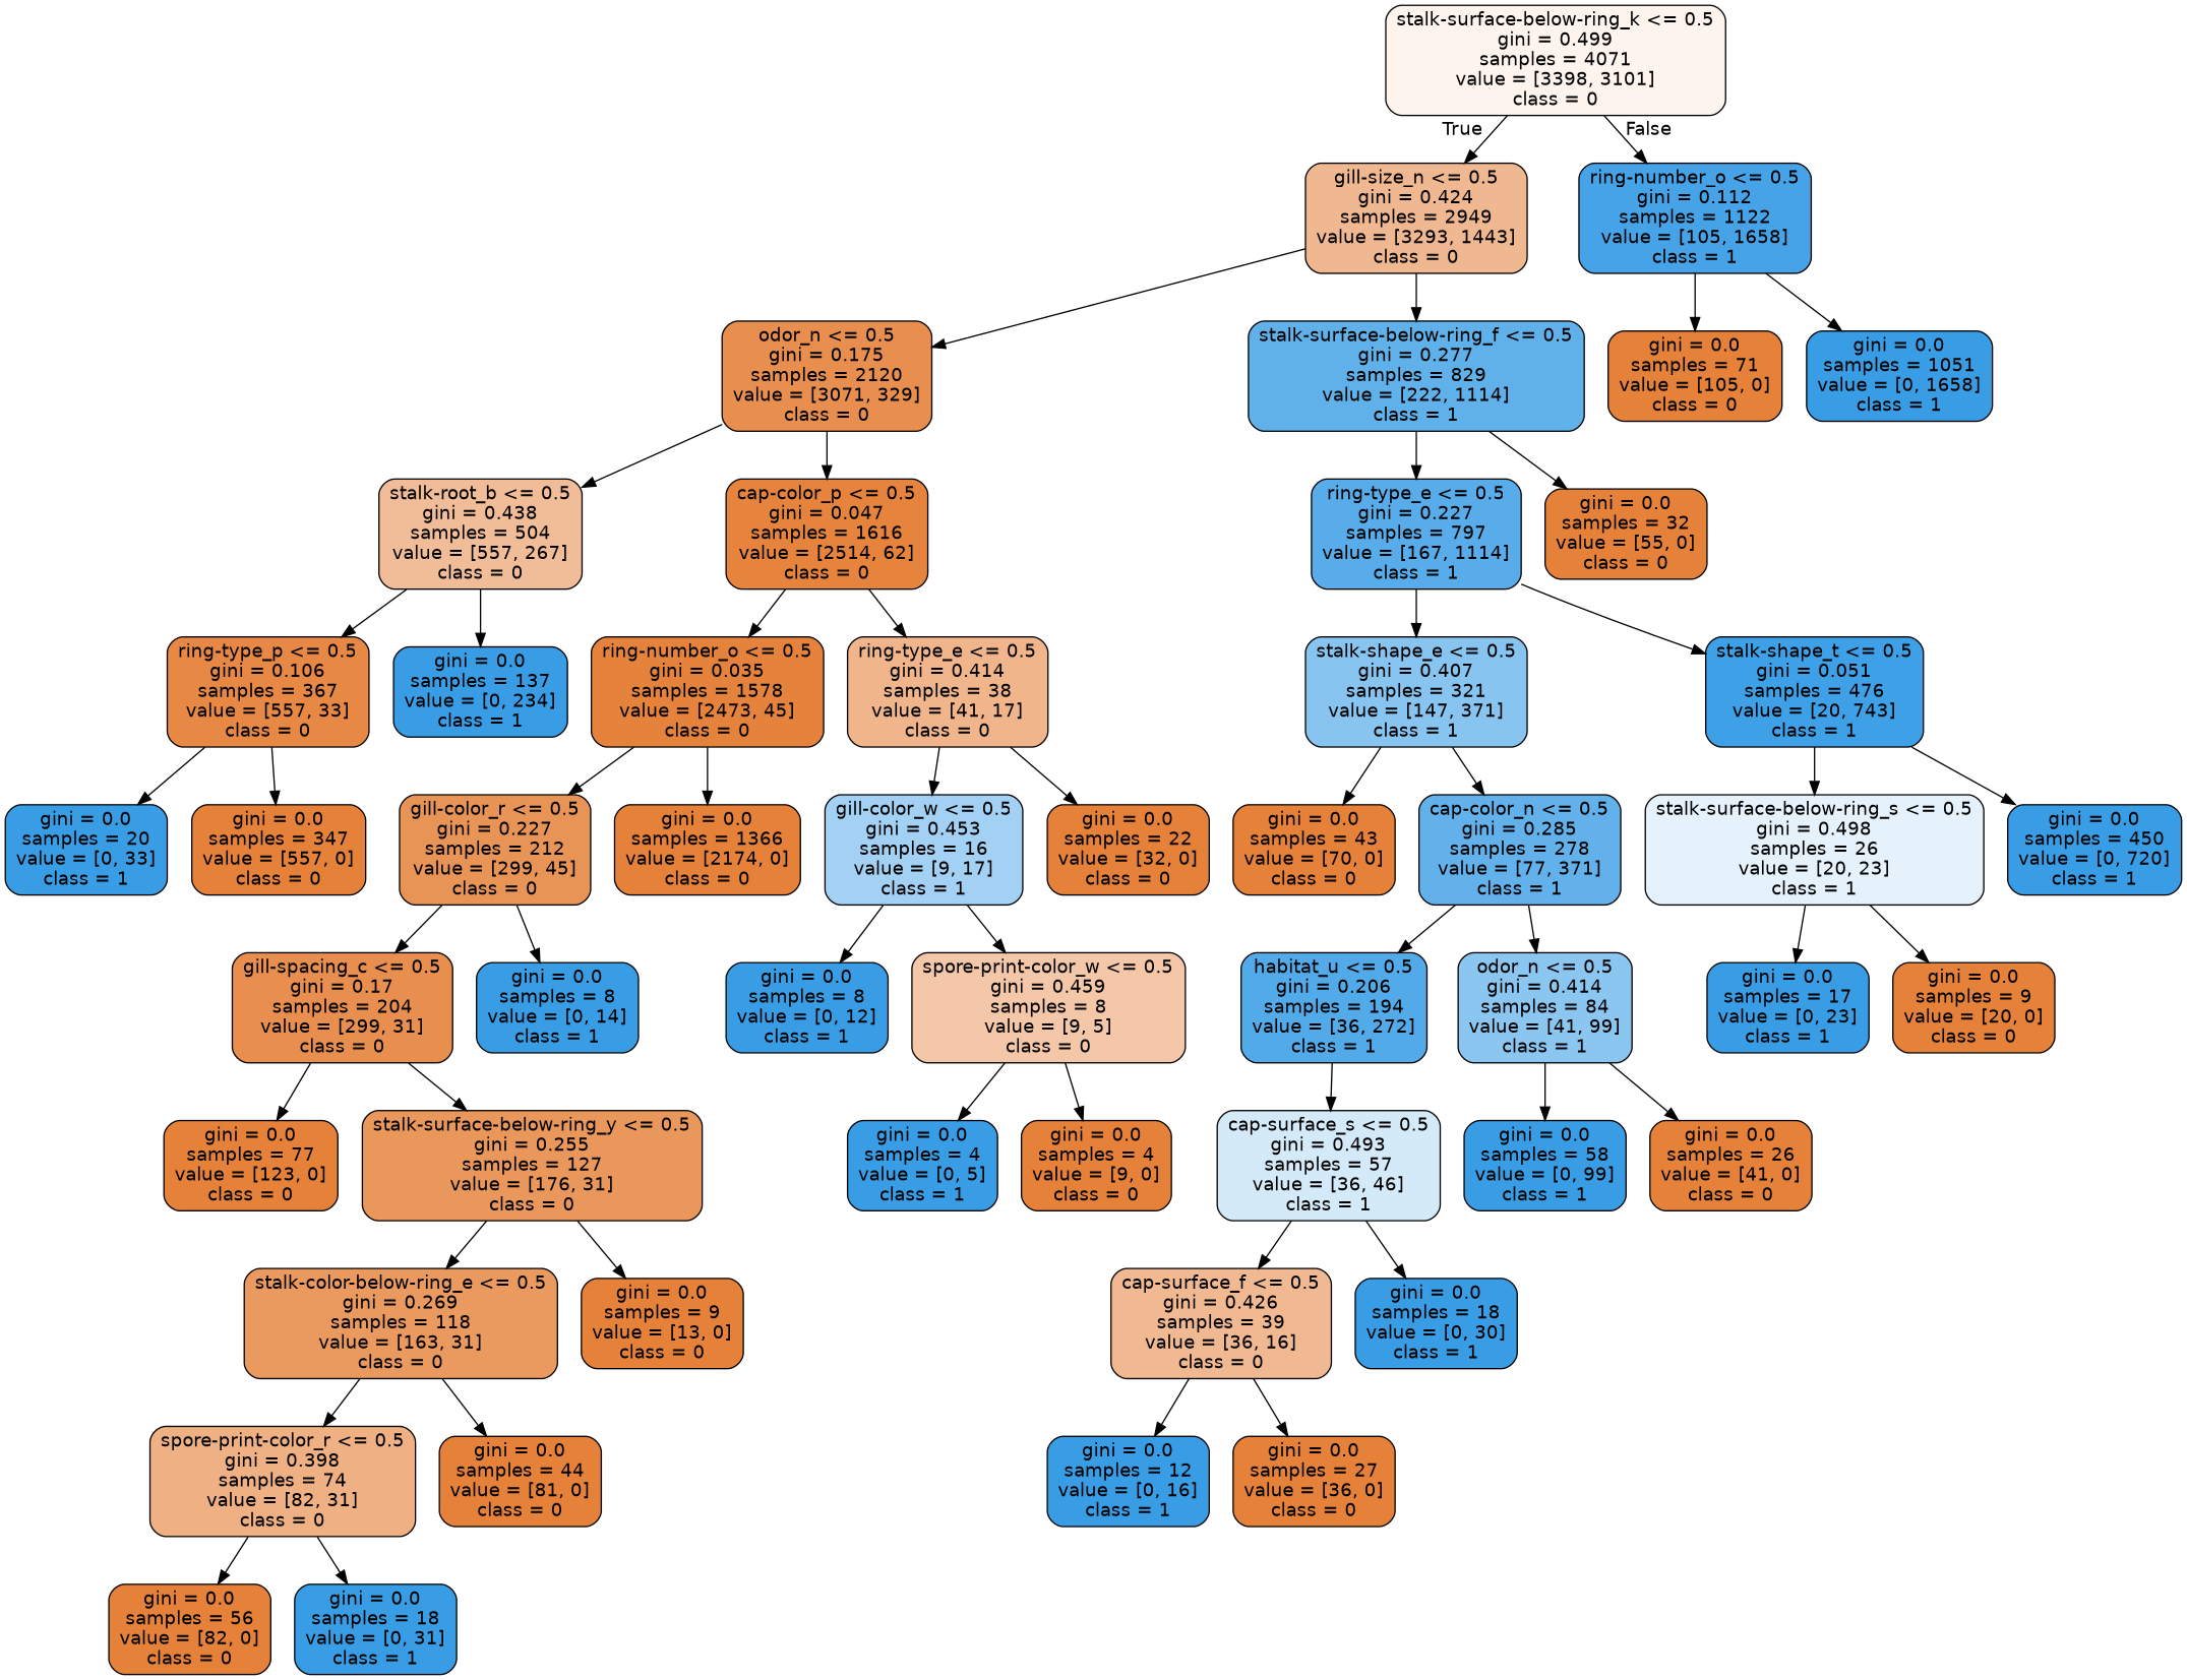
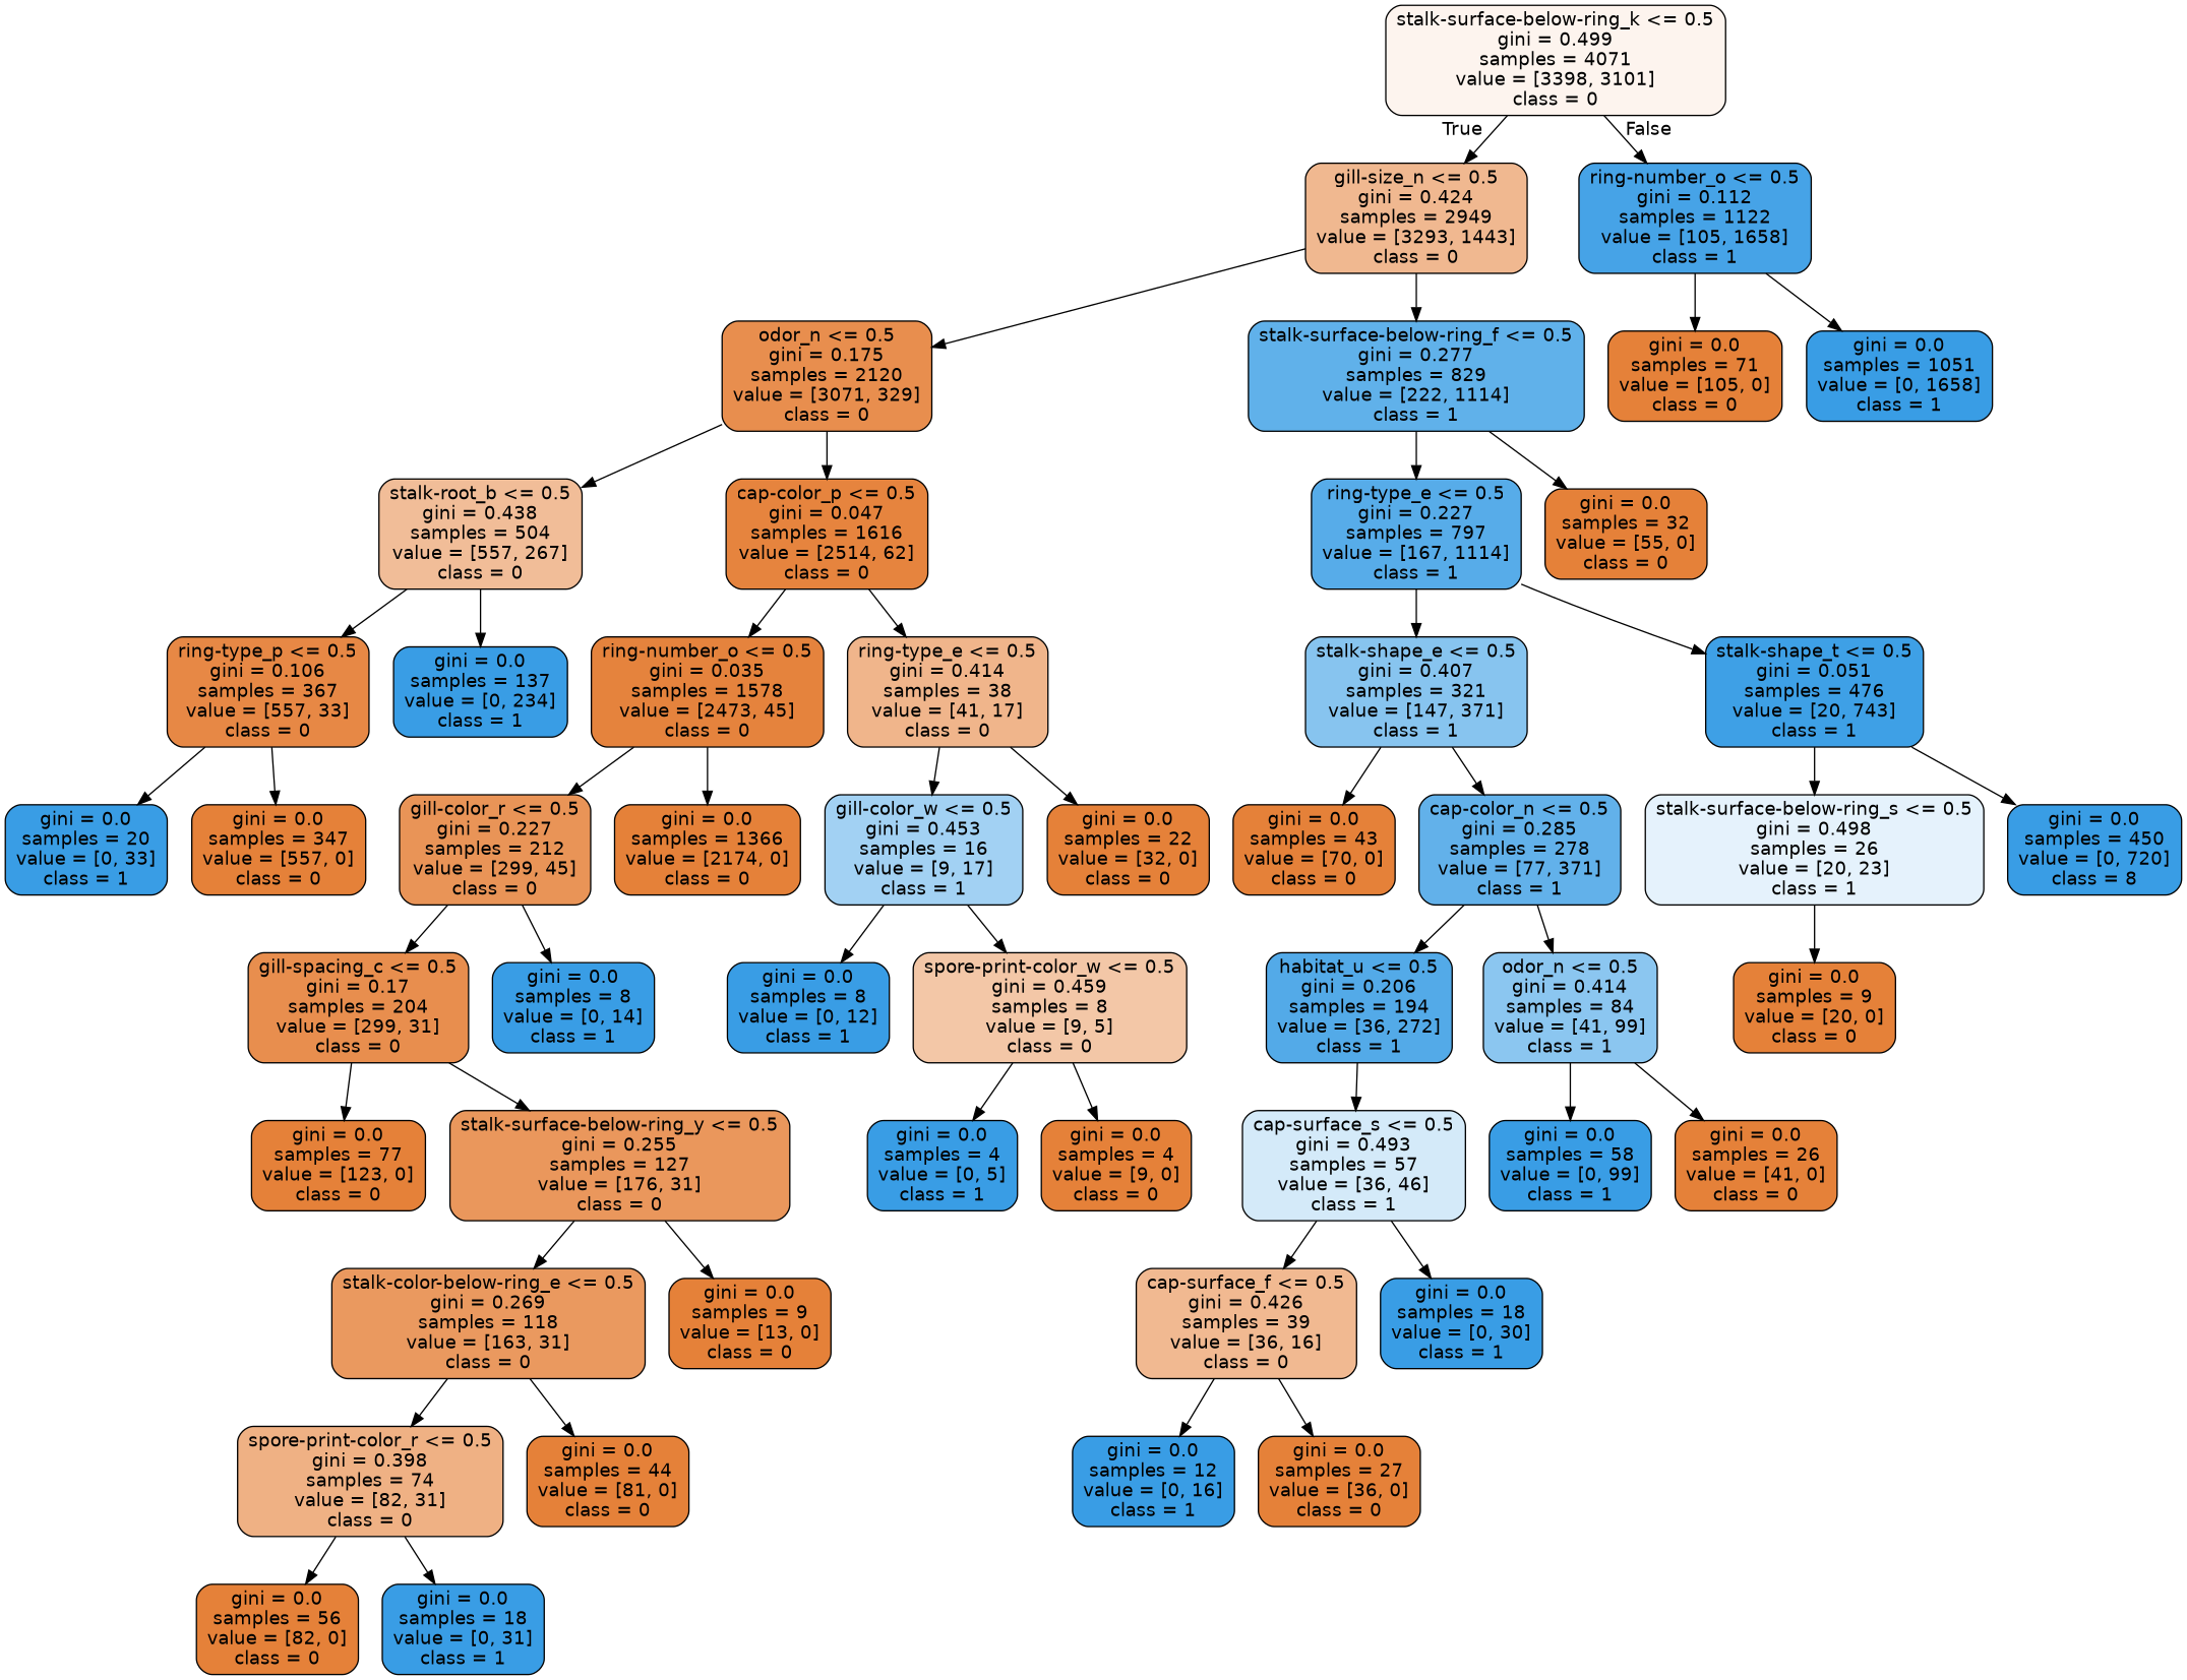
  digraph {
    node [color=black fillcolor="#e58139" fontname=helvetica shape=box style="filled, rounded"]
    edge [fontname=helvetica]
    n1 [fillcolor="#fdf4ee" label="stalk-surface-below-ring_k <= 0.5\ngini = 0.499\nsamples = 4071\nvalue = [3398, 3101]\nclass = 0"]
    n2 [fillcolor="#f0b890" label="gill-size_n <= 0.5\ngini = 0.424\nsamples = 2949\nvalue = [3293, 1443]\nclass = 0"]
    n3 [fillcolor="#46a3e7" label="ring-number_o <= 0.5\ngini = 0.112\nsamples = 1122\nvalue = [105, 1658]\nclass = 1"]
    n4 [fillcolor="#e88e4e" label="odor_n <= 0.5\ngini = 0.175\nsamples = 2120\nvalue = [3071, 329]\nclass = 0"]
    n5 [fillcolor="#60b1ea" label="stalk-surface-below-ring_f <= 0.5\ngini = 0.277\nsamples = 829\nvalue = [222, 1114]\nclass = 1"]
    n6 [label="gini = 0.0\nsamples = 71\nvalue = [105, 0]\nclass = 0"]
    n7 [fillcolor="#399de5" label="gini = 0.0\nsamples = 1051\nvalue = [0, 1658]\nclass = 1"]
    n8 [fillcolor="#f1bd98" label="stalk-root_b <= 0.5\ngini = 0.438\nsamples = 504\nvalue = [557, 267]\nclass = 0"]
    n9 [fillcolor="#e6843e" label="cap-color_p <= 0.5\ngini = 0.047\nsamples = 1616\nvalue = [2514, 62]\nclass = 0"]
    n10 [fillcolor="#57ace9" label="ring-type_e <= 0.5\ngini = 0.227\nsamples = 797\nvalue = [167, 1114]\nclass = 1"]
    n11 [label="gini = 0.0\nsamples = 32\nvalue = [55, 0]\nclass = 0"]
    n12 [fillcolor="#e78845" label="ring-type_p <= 0.5\ngini = 0.106\nsamples = 367\nvalue = [557, 33]\nclass = 0"]
    n13 [fillcolor="#399de5" label="gini = 0.0\nsamples = 137\nvalue = [0, 234]\nclass = 1"]
    n14 [fillcolor="#e5833d" label="ring-number_o <= 0.5\ngini = 0.035\nsamples = 1578\nvalue = [2473, 45]\nclass = 0"]
    n15 [fillcolor="#f0b58b" label="ring-type_e <= 0.5\ngini = 0.414\nsamples = 38\nvalue = [41, 17]\nclass = 0"]
    n16 [fillcolor="#399de5" label="gini = 0.0\nsamples = 20\nvalue = [0, 33]\nclass = 1"]
    n17 [label="gini = 0.0\nsamples = 347\nvalue = [557, 0]\nclass = 0"]
    n18 [fillcolor="#e99457" label="gill-color_r <= 0.5\ngini = 0.227\nsamples = 212\nvalue = [299, 45]\nclass = 0"]
    n19 [label="gini = 0.0\nsamples = 1366\nvalue = [2174, 0]\nclass = 0"]
    n20 [fillcolor="#a2d1f3" label="gill-color_w <= 0.5\ngini = 0.453\nsamples = 16\nvalue = [9, 17]\nclass = 1"]
    n21 [label="gini = 0.0\nsamples = 22\nvalue = [32, 0]\nclass = 0"]
    n22 [fillcolor="#e88e4e" label="gill-spacing_c <= 0.5\ngini = 0.17\nsamples = 204\nvalue = [299, 31]\nclass = 0"]
    n23 [fillcolor="#399de5" label="gini = 0.0\nsamples = 8\nvalue = [0, 14]\nclass = 1"]
    n24 [label="gini = 0.0\nsamples = 77\nvalue = [123, 0]\nclass = 0"]
    n25 [fillcolor="#ea975c" label="stalk-surface-below-ring_y <= 0.5\ngini = 0.255\nsamples = 127\nvalue = [176, 31]\nclass = 0"]
    n26 [fillcolor="#ea995f" label="stalk-color-below-ring_e <= 0.5\ngini = 0.269\nsamples = 118\nvalue = [163, 31]\nclass = 0"]
    n27 [label="gini = 0.0\nsamples = 9\nvalue = [13, 0]\nclass = 0"]
    n28 [fillcolor="#efb184" label="spore-print-color_r <= 0.5\ngini = 0.398\nsamples = 74\nvalue = [82, 31]\nclass = 0"]
    n29 [label="gini = 0.0\nsamples = 44\nvalue = [81, 0]\nclass = 0"]
    n30 [label="gini = 0.0\nsamples = 56\nvalue = [82, 0]\nclass = 0"]
    n31 [fillcolor="#399de5" label="gini = 0.0\nsamples = 18\nvalue = [0, 31]\nclass = 1"]
    n32 [fillcolor="#399de5" label="gini = 0.0\nsamples = 8\nvalue = [0, 12]\nclass = 1"]
    n33 [fillcolor="#f3c7a7" label="spore-print-color_w <= 0.5\ngini = 0.459\nsamples = 8\nvalue = [9, 5]\nclass = 0"]
    n34 [fillcolor="#399de5" label="gini = 0.0\nsamples = 4\nvalue = [0, 5]\nclass = 1"]
    n35 [label="gini = 0.0\nsamples = 4\nvalue = [9, 0]\nclass = 0"]
    n36 [fillcolor="#87c4ef" label="stalk-shape_e <= 0.5\ngini = 0.407\nsamples = 321\nvalue = [147, 371]\nclass = 1"]
    n37 [fillcolor="#3ea0e6" label="stalk-shape_t <= 0.5\ngini = 0.051\nsamples = 476\nvalue = [20, 743]\nclass = 1"]
    n38 [label="gini = 0.0\nsamples = 43\nvalue = [70, 0]\nclass = 0"]
    n39 [fillcolor="#62b1ea" label="cap-color_n <= 0.5\ngini = 0.285\nsamples = 278\nvalue = [77, 371]\nclass = 1"]
    n40 [fillcolor="#e5f2fc" label="stalk-surface-below-ring_s <= 0.5\ngini = 0.498\nsamples = 26\nvalue = [20, 23]\nclass = 1"]
-   n41 [fillcolor="#399de5" label="gini = 0.0\nsamples = 450\nvalue = [0, 720]\nclass = 1"]
+   n41 [fillcolor="#399de5" label="gini = 0.0\nsamples = 450\nvalue = [0, 720]\nclass = 8"]
    n42 [fillcolor="#53aae8" label="habitat_u <= 0.5\ngini = 0.206\nsamples = 194\nvalue = [36, 272]\nclass = 1"]
    n43 [fillcolor="#8bc6f0" label="odor_n <= 0.5\ngini = 0.414\nsamples = 84\nvalue = [41, 99]\nclass = 1"]
    n44 [fillcolor="#d4eaf9" label="cap-surface_s <= 0.5\ngini = 0.493\nsamples = 57\nvalue = [36, 46]\nclass = 1"]
    n45 [fillcolor="#399de5" label="gini = 0.0\nsamples = 58\nvalue = [0, 99]\nclass = 1"]
    n46 [label="gini = 0.0\nsamples = 26\nvalue = [41, 0]\nclass = 0"]
    n47 [fillcolor="#f1b991" label="cap-surface_f <= 0.5\ngini = 0.426\nsamples = 39\nvalue = [36, 16]\nclass = 0"]
    n48 [fillcolor="#399de5" label="gini = 0.0\nsamples = 18\nvalue = [0, 30]\nclass = 1"]
    n49 [fillcolor="#399de5" label="gini = 0.0\nsamples = 12\nvalue = [0, 16]\nclass = 1"]
    n50 [label="gini = 0.0\nsamples = 27\nvalue = [36, 0]\nclass = 0"]
-   n51 [fillcolor="#399de5" label="gini = 0.0\nsamples = 17\nvalue = [0, 23]\nclass = 1"]
    n52 [label="gini = 0.0\nsamples = 9\nvalue = [20, 0]\nclass = 0"]
    n1 -> n2 [headlabel=True labelangle=45 labeldistance=2.5]
    n1 -> n3 [headlabel=False labelangle=-45 labeldistance=2.5]
    n2 -> n4
    n2 -> n5
    n3 -> n6
    n3 -> n7
    n4 -> n8
    n4 -> n9
    n5 -> n10
    n5 -> n11
    n8 -> n12
    n8 -> n13
    n9 -> n14
    n9 -> n15
    n10 -> n36
    n10 -> n37
    n12 -> n16
    n12 -> n17
    n14 -> n18
    n14 -> n19
    n15 -> n20
    n15 -> n21
    n18 -> n22
    n18 -> n23
    n20 -> n32
    n20 -> n33
    n22 -> n24
    n22 -> n25
    n25 -> n26
    n25 -> n27
    n26 -> n28
    n26 -> n29
    n28 -> n30
    n28 -> n31
    n33 -> n34
    n33 -> n35
    n36 -> n38
    n36 -> n39
    n37 -> n40
    n37 -> n41
    n39 -> n42
    n39 -> n43
-   n40 -> n51
    n40 -> n52
    n42 -> n44
    n43 -> n45
    n43 -> n46
    n44 -> n47
    n44 -> n48
    n47 -> n49
    n47 -> n50
  }
